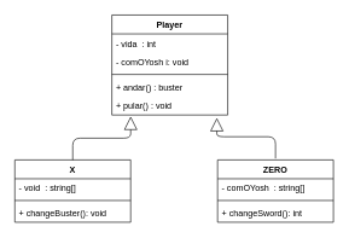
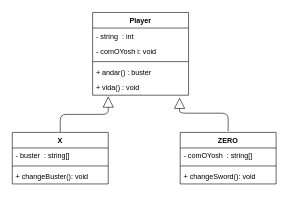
  <mxCell id="0" />
  <mxCell id="1" parent="0" />
  <mxCell id="2" value="Player" style="swimlane;fontStyle=1;align=center;verticalAlign=top;childLayout=stackLayout;horizontal=1;startSize=26;horizontalStack=0;resizeParent=1;resizeParentMax=0;resizeLast=0;collapsible=1;marginBottom=0;" vertex="1" parent="1"><mxGeometry x="154" y="20" width="160" height="138" as="geometry" /></mxCell>
- <mxCell id="3" value="- vida  : int" style="text;strokeColor=none;fillColor=none;align=left;verticalAlign=top;spacingLeft=4;spacingRight=4;overflow=hidden;rotatable=0;points=[[0,0.5],[1,0.5]];portConstraint=eastwest;" vertex="1" parent="2"><mxGeometry y="26" width="160" height="26" as="geometry" /></mxCell>
+ <mxCell id="3" value="- string  : int" style="text;strokeColor=none;fillColor=none;align=left;verticalAlign=top;spacingLeft=4;spacingRight=4;overflow=hidden;rotatable=0;points=[[0,0.5],[1,0.5]];portConstraint=eastwest;" vertex="1" parent="2"><mxGeometry y="26" width="160" height="26" as="geometry" /></mxCell>
  <mxCell id="4" value="- comOYosh i: void" style="text;strokeColor=none;fillColor=none;align=left;verticalAlign=top;spacingLeft=4;spacingRight=4;overflow=hidden;rotatable=0;points=[[0,0.5],[1,0.5]];portConstraint=eastwest;" vertex="1" parent="2"><mxGeometry y="52" width="160" height="26" as="geometry" /></mxCell>
  <mxCell id="5" value="" style="line;strokeWidth=1;fillColor=none;align=left;verticalAlign=middle;spacingTop=-1;spacingLeft=3;spacingRight=3;rotatable=0;labelPosition=right;points=[];portConstraint=eastwest;" vertex="1" parent="2"><mxGeometry y="78" width="160" height="8" as="geometry" /></mxCell>
  <mxCell id="6" value="+ andar() : buster" style="text;strokeColor=none;fillColor=none;align=left;verticalAlign=top;spacingLeft=4;spacingRight=4;overflow=hidden;rotatable=0;points=[[0,0.5],[1,0.5]];portConstraint=eastwest;" vertex="1" parent="2"><mxGeometry y="86" width="160" height="26" as="geometry" /></mxCell>
- <mxCell id="7" value="+ pular() : void" style="text;strokeColor=none;fillColor=none;align=left;verticalAlign=top;spacingLeft=4;spacingRight=4;overflow=hidden;rotatable=0;points=[[0,0.5],[1,0.5]];portConstraint=eastwest;" vertex="1" parent="2"><mxGeometry y="112" width="160" height="26" as="geometry" /></mxCell>
+ <mxCell id="7" value="+ vida() : void" style="text;strokeColor=none;fillColor=none;align=left;verticalAlign=top;spacingLeft=4;spacingRight=4;overflow=hidden;rotatable=0;points=[[0,0.5],[1,0.5]];portConstraint=eastwest;" vertex="1" parent="2"><mxGeometry y="112" width="160" height="26" as="geometry" /></mxCell>
  <mxCell id="8" value="X" style="swimlane;fontStyle=1;align=center;verticalAlign=top;childLayout=stackLayout;horizontal=1;startSize=26;horizontalStack=0;resizeParent=1;resizeParentMax=0;resizeLast=0;collapsible=1;marginBottom=0;" vertex="1" parent="1"><mxGeometry x="20" y="220" width="160" height="86" as="geometry"><mxRectangle x="200" y="280" width="40" height="26" as="alternateBounds" /></mxGeometry></mxCell>
- <mxCell id="9" value="- void  : string[]" style="text;strokeColor=none;fillColor=none;align=left;verticalAlign=top;spacingLeft=4;spacingRight=4;overflow=hidden;rotatable=0;points=[[0,0.5],[1,0.5]];portConstraint=eastwest;" vertex="1" parent="8"><mxGeometry y="26" width="160" height="26" as="geometry" /></mxCell>
+ <mxCell id="9" value="- buster  : string[]" style="text;strokeColor=none;fillColor=none;align=left;verticalAlign=top;spacingLeft=4;spacingRight=4;overflow=hidden;rotatable=0;points=[[0,0.5],[1,0.5]];portConstraint=eastwest;" vertex="1" parent="8"><mxGeometry y="26" width="160" height="26" as="geometry" /></mxCell>
  <mxCell id="10" value="" style="line;strokeWidth=1;fillColor=none;align=left;verticalAlign=middle;spacingTop=-1;spacingLeft=3;spacingRight=3;rotatable=0;labelPosition=right;points=[];portConstraint=eastwest;" vertex="1" parent="8"><mxGeometry y="52" width="160" height="8" as="geometry" /></mxCell>
  <mxCell id="11" value="+ changeBuster(): void" style="text;strokeColor=none;fillColor=none;align=left;verticalAlign=top;spacingLeft=4;spacingRight=4;overflow=hidden;rotatable=0;points=[[0,0.5],[1,0.5]];portConstraint=eastwest;" vertex="1" parent="8"><mxGeometry y="60" width="160" height="26" as="geometry" /></mxCell>
  <mxCell id="12" value="ZERO" style="swimlane;fontStyle=1;align=center;verticalAlign=top;childLayout=stackLayout;horizontal=1;startSize=26;horizontalStack=0;resizeParent=1;resizeParentMax=0;resizeLast=0;collapsible=1;marginBottom=0;" vertex="1" parent="1"><mxGeometry x="300" y="220" width="160" height="86" as="geometry"><mxRectangle x="480" y="280" width="70" height="26" as="alternateBounds" /></mxGeometry></mxCell>
  <mxCell id="13" value="- comOYosh  : string[]" style="text;strokeColor=none;fillColor=none;align=left;verticalAlign=top;spacingLeft=4;spacingRight=4;overflow=hidden;rotatable=0;points=[[0,0.5],[1,0.5]];portConstraint=eastwest;" vertex="1" parent="12"><mxGeometry y="26" width="160" height="26" as="geometry" /></mxCell>
  <mxCell id="14" value="" style="line;strokeWidth=1;fillColor=none;align=left;verticalAlign=middle;spacingTop=-1;spacingLeft=3;spacingRight=3;rotatable=0;labelPosition=right;points=[];portConstraint=eastwest;" vertex="1" parent="12"><mxGeometry y="52" width="160" height="8" as="geometry" /></mxCell>
- <mxCell id="15" value="+ changeSword(): int" style="text;strokeColor=none;fillColor=none;align=left;verticalAlign=top;spacingLeft=4;spacingRight=4;overflow=hidden;rotatable=0;points=[[0,0.5],[1,0.5]];portConstraint=eastwest;" vertex="1" parent="12"><mxGeometry y="60" width="160" height="26" as="geometry" /></mxCell>
+ <mxCell id="15" value="+ changeSword(): void" style="text;strokeColor=none;fillColor=none;align=left;verticalAlign=top;spacingLeft=4;spacingRight=4;overflow=hidden;rotatable=0;points=[[0,0.5],[1,0.5]];portConstraint=eastwest;" vertex="1" parent="12"><mxGeometry y="60" width="160" height="26" as="geometry" /></mxCell>
  <mxCell id="16" value="" style="endArrow=block;endSize=16;endFill=0;html=1;exitX=0.5;exitY=0;exitDx=0;exitDy=0;" edge="1" parent="1" source="8"><mxGeometry width="160" relative="1" as="geometry"><mxPoint x="20" y="180" as="sourcePoint" /><mxPoint x="180" y="160" as="targetPoint" /><Array as="points"><mxPoint x="100" y="190" /><mxPoint x="180" y="190" /></Array></mxGeometry></mxCell>
  <mxCell id="17" value="" style="endArrow=block;endSize=16;endFill=0;html=1;exitX=0.5;exitY=0;exitDx=0;exitDy=0;" edge="1" parent="1"><mxGeometry width="160" relative="1" as="geometry"><mxPoint x="380" y="218" as="sourcePoint" /><mxPoint x="299" y="162" as="targetPoint" /><Array as="points"><mxPoint x="380" y="188" /><mxPoint x="299" y="188" /></Array></mxGeometry></mxCell>
